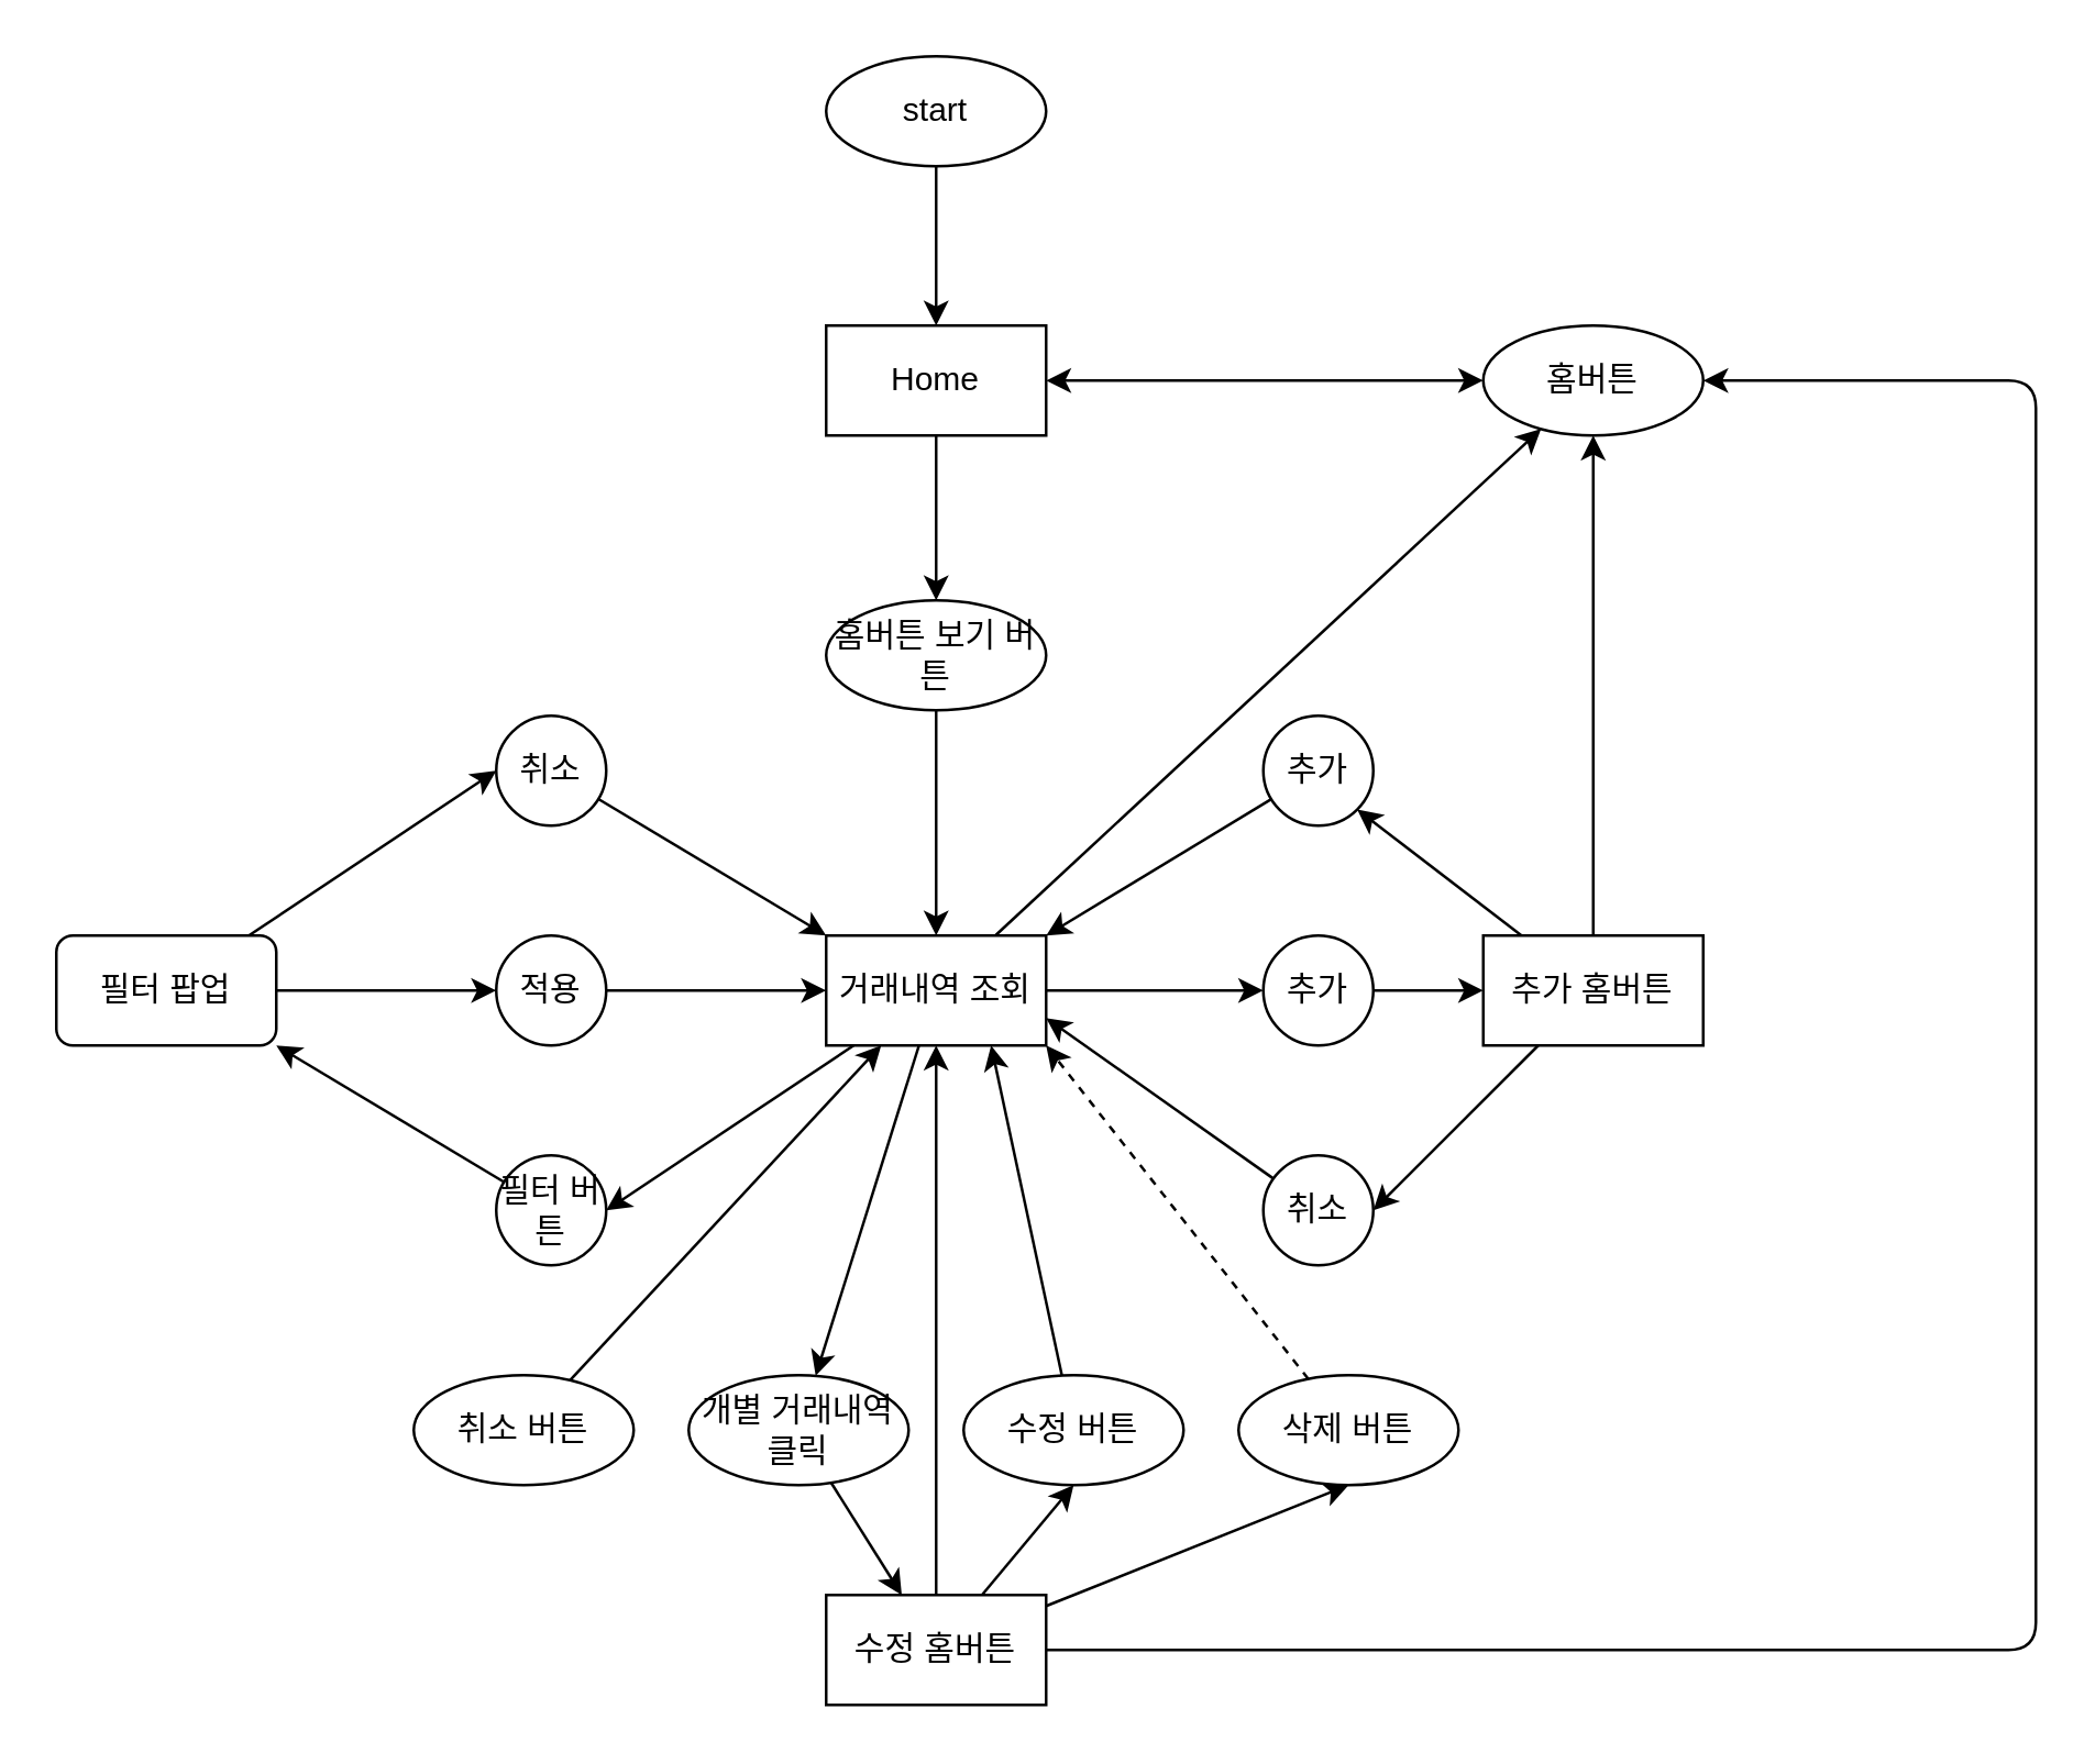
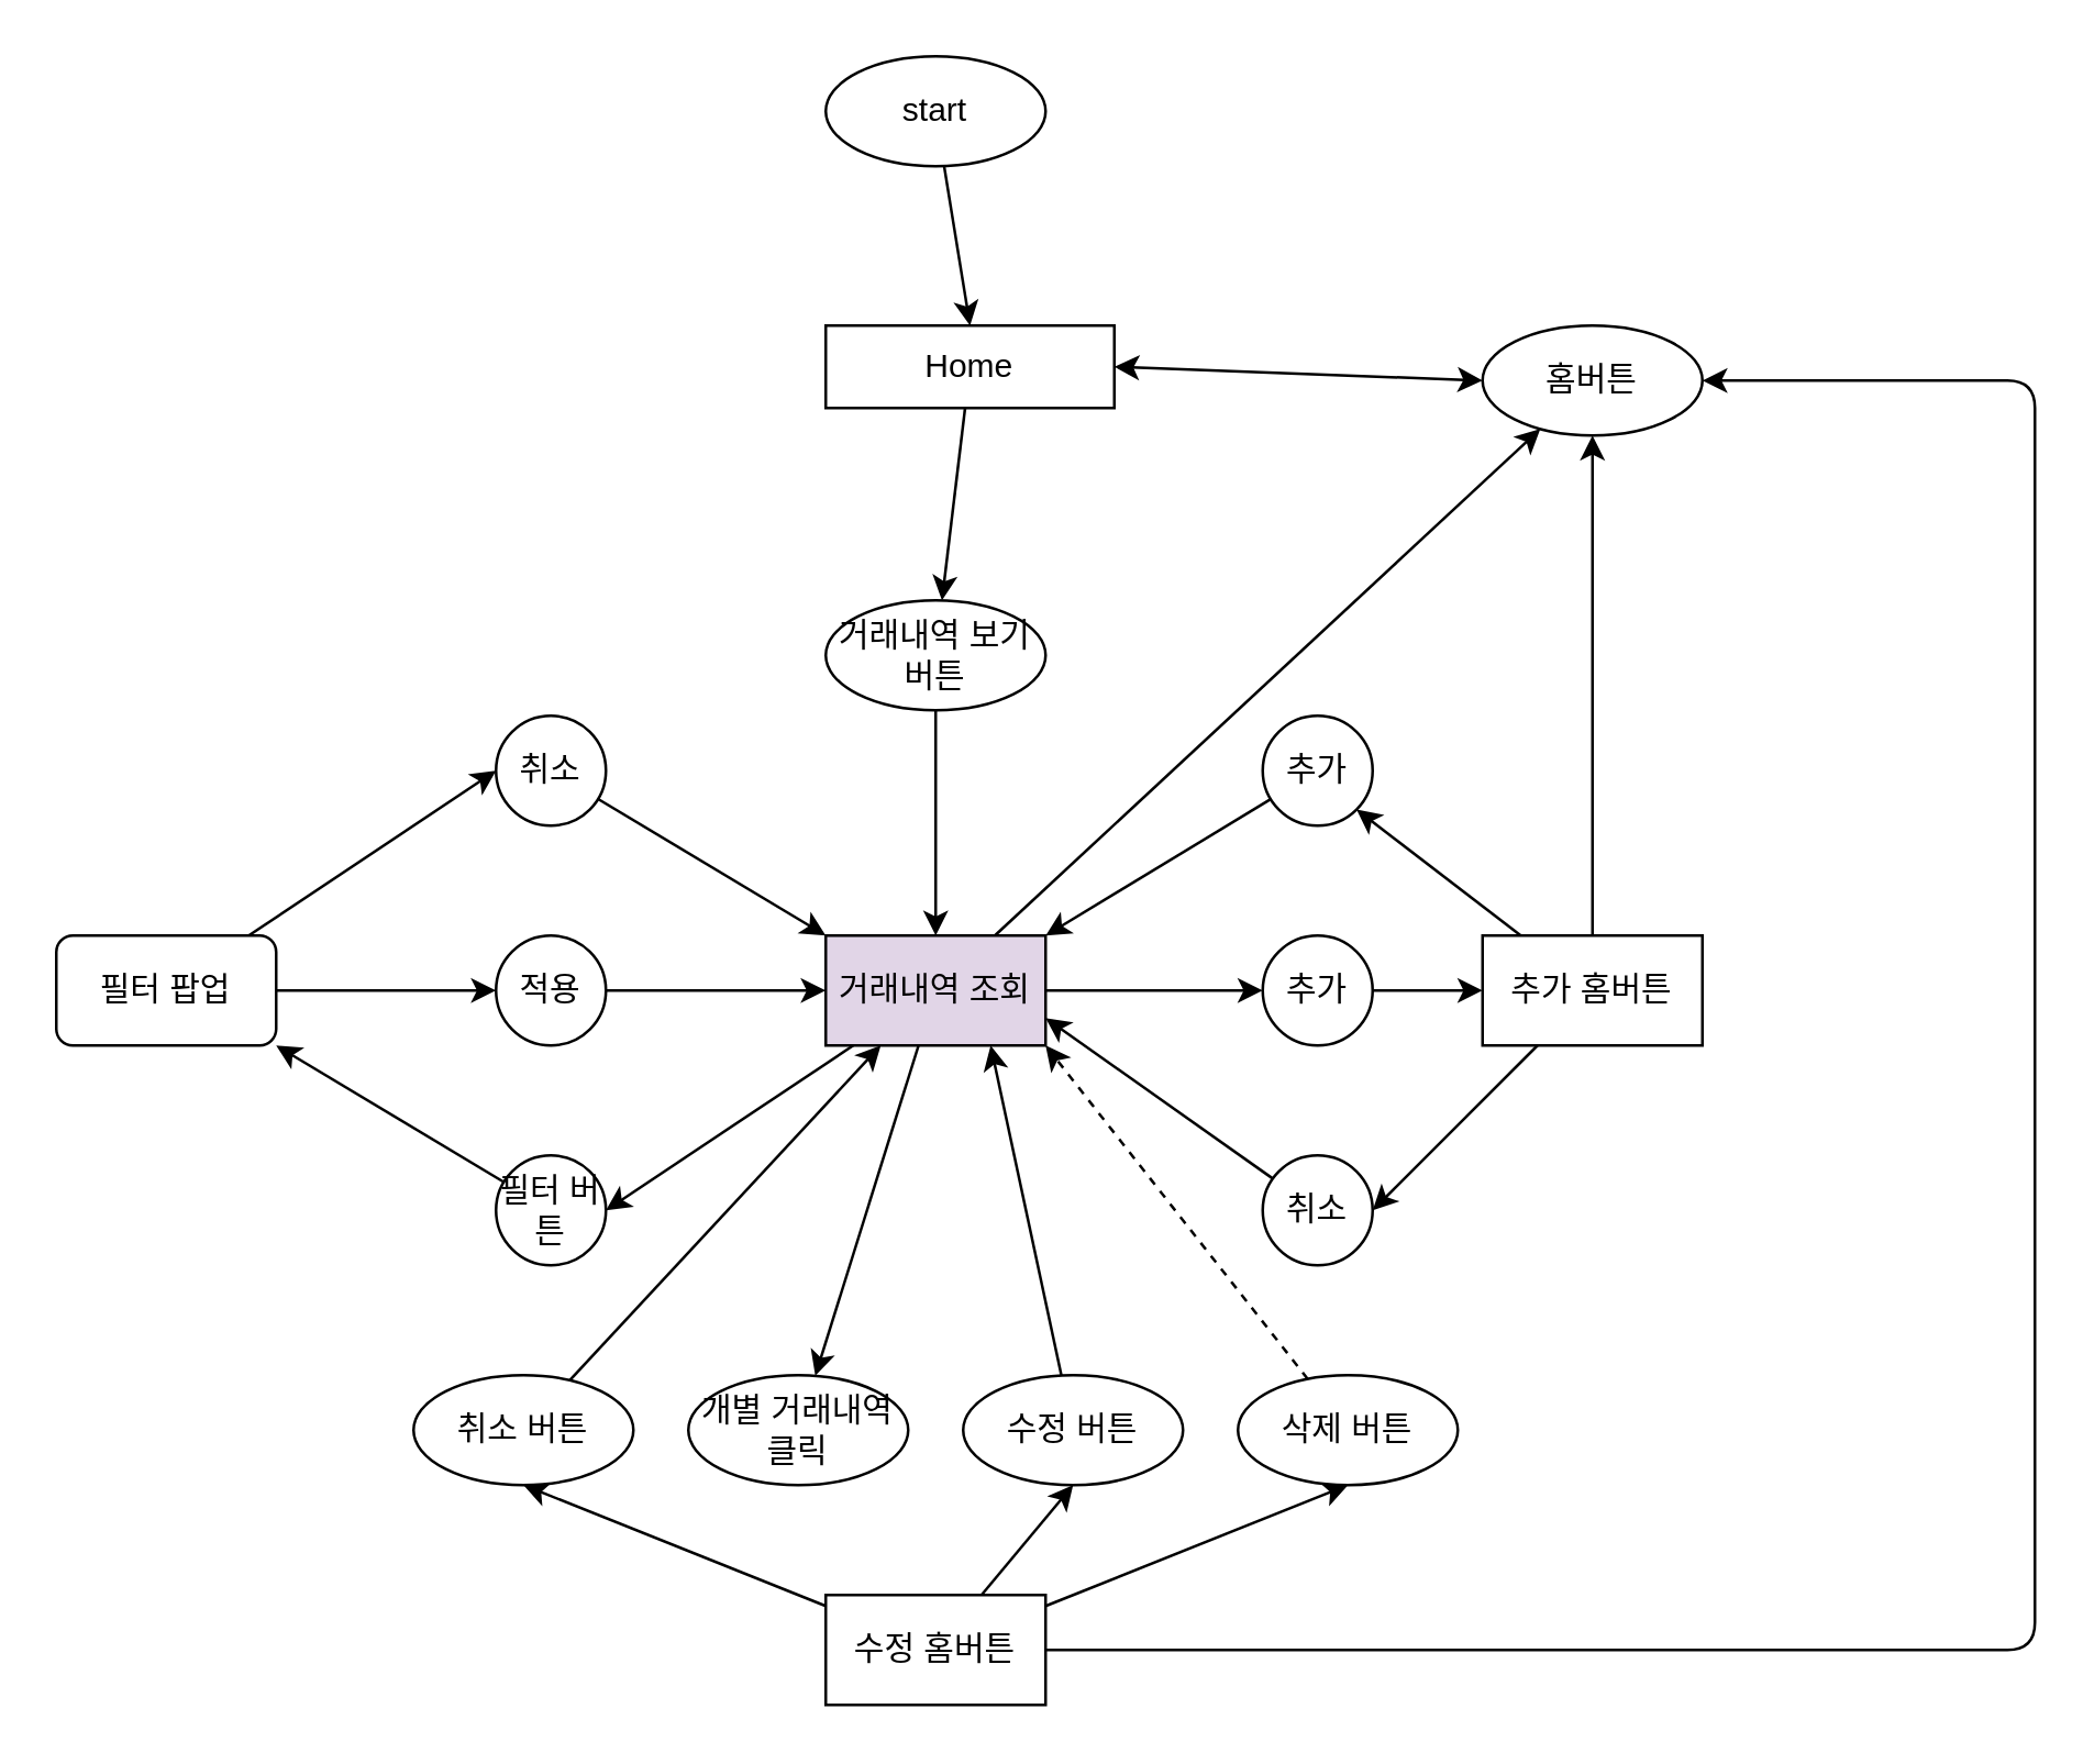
  <mxCell id="0" />
  <mxCell id="1" parent="0" />
  <mxCell id="2" style="edgeStyle=none;html=1;entryX=0.5;entryY=0;entryDx=0;entryDy=0;" edge="1" parent="1" source="3" target="5"><mxGeometry relative="1" as="geometry" /></mxCell>
  <mxCell id="3" value="start" style="ellipse;whiteSpace=wrap;html=1;" vertex="1" parent="1"><mxGeometry x="300" y="20" width="80" height="40" as="geometry" /></mxCell>
  <mxCell id="4" style="edgeStyle=none;html=1;" edge="1" parent="1" source="5" target="7"><mxGeometry relative="1" as="geometry" /></mxCell>
- <mxCell id="5" value="Home" style="rounded=0;whiteSpace=wrap;html=1;" vertex="1" parent="1"><mxGeometry x="300" y="118" width="80" height="40" as="geometry" /></mxCell>
+ <mxCell id="5" value="Home" style="rounded=0;whiteSpace=wrap;html=1;" vertex="1" parent="1"><mxGeometry x="300" y="118" width="105" height="30" as="geometry" /></mxCell>
  <mxCell id="6" style="edgeStyle=none;html=1;entryX=0.5;entryY=0;entryDx=0;entryDy=0;" edge="1" parent="1" source="7" target="12"><mxGeometry relative="1" as="geometry" /></mxCell>
- <mxCell id="7" value="홈버튼 보기 버튼" style="ellipse;whiteSpace=wrap;html=1;" vertex="1" parent="1"><mxGeometry x="300" y="218" width="80" height="40" as="geometry" /></mxCell>
+ <mxCell id="7" value="거래내역 보기 버튼" style="ellipse;whiteSpace=wrap;html=1;" vertex="1" parent="1"><mxGeometry x="300" y="218" width="80" height="40" as="geometry" /></mxCell>
  <mxCell id="8" style="edgeStyle=none;html=1;entryX=1;entryY=0.5;entryDx=0;entryDy=0;" edge="1" parent="1" source="12" target="31"><mxGeometry relative="1" as="geometry" /></mxCell>
  <mxCell id="9" style="edgeStyle=none;html=1;" edge="1" parent="1" source="12" target="24"><mxGeometry relative="1" as="geometry" /></mxCell>
  <mxCell id="10" style="edgeStyle=none;html=1;entryX=0;entryY=0.5;entryDx=0;entryDy=0;" edge="1" parent="1" source="12" target="46"><mxGeometry relative="1" as="geometry" /></mxCell>
  <mxCell id="11" style="edgeStyle=none;html=1;" edge="1" parent="1" source="12" target="22"><mxGeometry relative="1" as="geometry" /></mxCell>
- <mxCell id="12" value="거래내역 조회" style="rounded=0;whiteSpace=wrap;html=1;" vertex="1" parent="1"><mxGeometry x="300" y="340" width="80" height="40" as="geometry" /></mxCell>
- <mxCell id="13" style="edgeStyle=none;html=1;" edge="1" parent="1" source="17" target="12"><mxGeometry relative="1" as="geometry" /></mxCell>
+ <mxCell id="12" value="거래내역 조회" style="rounded=0;whiteSpace=wrap;html=1;fillColor=#e1d5e7;" vertex="1" parent="1"><mxGeometry x="300" y="340" width="80" height="40" as="geometry" /></mxCell>
+ <mxCell id="13" style="edgeStyle=none;html=1;entryX=0.5;entryY=1;entryDx=0;entryDy=0;" edge="1" parent="1" source="17" target="26"><mxGeometry relative="1" as="geometry" /></mxCell>
  <mxCell id="14" style="edgeStyle=none;html=1;entryX=0.5;entryY=1;entryDx=0;entryDy=0;" edge="1" parent="1" source="17" target="39"><mxGeometry relative="1" as="geometry" /></mxCell>
  <mxCell id="15" style="edgeStyle=none;html=1;entryX=0.5;entryY=1;entryDx=0;entryDy=0;" edge="1" parent="1" source="17" target="37"><mxGeometry relative="1" as="geometry" /></mxCell>
  <mxCell id="16" style="edgeStyle=none;html=1;entryX=1;entryY=0.5;entryDx=0;entryDy=0;" edge="1" parent="1" source="17" target="22"><mxGeometry relative="1" as="geometry"><mxPoint x="750" y="520" as="targetPoint" /><Array as="points"><mxPoint x="740" y="600" /><mxPoint x="740" y="138" /></Array></mxGeometry></mxCell>
  <mxCell id="17" value="수정 홈버튼" style="rounded=0;whiteSpace=wrap;html=1;" vertex="1" parent="1"><mxGeometry x="300" y="580" width="80" height="40" as="geometry" /></mxCell>
  <mxCell id="18" style="edgeStyle=none;html=1;entryX=0.5;entryY=1;entryDx=0;entryDy=0;exitX=0.5;exitY=0;exitDx=0;exitDy=0;" edge="1" parent="1" source="21" target="22"><mxGeometry relative="1" as="geometry"><mxPoint x="569" y="270" as="sourcePoint" /></mxGeometry></mxCell>
  <mxCell id="19" style="edgeStyle=none;html=1;entryX=1;entryY=1;entryDx=0;entryDy=0;" edge="1" parent="1" source="21" target="41"><mxGeometry relative="1" as="geometry" /></mxCell>
  <mxCell id="20" style="edgeStyle=none;html=1;entryX=1;entryY=0.5;entryDx=0;entryDy=0;" edge="1" parent="1" source="21" target="44"><mxGeometry relative="1" as="geometry" /></mxCell>
  <mxCell id="21" value="추가 홈버튼" style="rounded=0;whiteSpace=wrap;html=1;" vertex="1" parent="1"><mxGeometry x="539" y="340" width="80" height="40" as="geometry" /></mxCell>
  <mxCell id="22" value="홈버튼" style="ellipse;whiteSpace=wrap;html=1;" vertex="1" parent="1"><mxGeometry x="539" y="118" width="80" height="40" as="geometry" /></mxCell>
- <mxCell id="23" value="" style="edgeStyle=none;html=1;" edge="1" parent="1" source="24" target="17"><mxGeometry relative="1" as="geometry" /></mxCell>
  <mxCell id="24" value="개별 거래내역 클릭" style="ellipse;whiteSpace=wrap;html=1;" vertex="1" parent="1"><mxGeometry x="250" y="500" width="80" height="40" as="geometry" /></mxCell>
  <mxCell id="25" style="edgeStyle=none;html=1;entryX=0.25;entryY=1;entryDx=0;entryDy=0;" edge="1" parent="1" source="26" target="12"><mxGeometry relative="1" as="geometry" /></mxCell>
  <mxCell id="26" value="취소 버튼" style="ellipse;whiteSpace=wrap;html=1;" vertex="1" parent="1"><mxGeometry x="150" y="500" width="80" height="40" as="geometry" /></mxCell>
  <mxCell id="27" style="edgeStyle=none;html=1;entryX=0;entryY=0.5;entryDx=0;entryDy=0;" edge="1" parent="1" source="29" target="33"><mxGeometry relative="1" as="geometry" /></mxCell>
  <mxCell id="28" style="edgeStyle=none;html=1;entryX=0;entryY=0.5;entryDx=0;entryDy=0;" edge="1" parent="1" source="29" target="35"><mxGeometry relative="1" as="geometry" /></mxCell>
  <mxCell id="29" value="필터 팝업" style="rounded=1;whiteSpace=wrap;html=1;" vertex="1" parent="1"><mxGeometry x="20" y="340" width="80" height="40" as="geometry" /></mxCell>
  <mxCell id="30" style="edgeStyle=none;html=1;entryX=1;entryY=1;entryDx=0;entryDy=0;" edge="1" parent="1" source="31" target="29"><mxGeometry relative="1" as="geometry" /></mxCell>
  <mxCell id="31" value="필터 버튼" style="ellipse;whiteSpace=wrap;html=1;" vertex="1" parent="1"><mxGeometry x="180" y="420" width="40" height="40" as="geometry" /></mxCell>
  <mxCell id="32" style="edgeStyle=none;html=1;entryX=0;entryY=0.5;entryDx=0;entryDy=0;" edge="1" parent="1" source="33" target="12"><mxGeometry relative="1" as="geometry" /></mxCell>
  <mxCell id="33" value="적용" style="ellipse;whiteSpace=wrap;html=1;" vertex="1" parent="1"><mxGeometry x="180" y="340" width="40" height="40" as="geometry" /></mxCell>
  <mxCell id="34" style="edgeStyle=none;html=1;entryX=0;entryY=0;entryDx=0;entryDy=0;" edge="1" parent="1" source="35" target="12"><mxGeometry relative="1" as="geometry" /></mxCell>
  <mxCell id="35" value="취소" style="ellipse;whiteSpace=wrap;html=1;" vertex="1" parent="1"><mxGeometry x="180" y="260" width="40" height="40" as="geometry" /></mxCell>
  <mxCell id="36" style="edgeStyle=none;html=1;entryX=0.75;entryY=1;entryDx=0;entryDy=0;" edge="1" parent="1" source="37" target="12"><mxGeometry relative="1" as="geometry" /></mxCell>
  <mxCell id="37" value="수정 버튼" style="ellipse;whiteSpace=wrap;html=1;" vertex="1" parent="1"><mxGeometry x="350" y="500" width="80" height="40" as="geometry" /></mxCell>
  <mxCell id="38" style="edgeStyle=none;html=1;entryX=1;entryY=1;entryDx=0;entryDy=0;dashed=1;" edge="1" parent="1" source="39" target="12"><mxGeometry relative="1" as="geometry" /></mxCell>
  <mxCell id="39" value="삭제 버튼" style="ellipse;whiteSpace=wrap;html=1;" vertex="1" parent="1"><mxGeometry x="450" y="500" width="80" height="40" as="geometry" /></mxCell>
  <mxCell id="40" style="edgeStyle=none;html=1;entryX=1;entryY=0;entryDx=0;entryDy=0;" edge="1" parent="1" source="41" target="12"><mxGeometry relative="1" as="geometry" /></mxCell>
  <mxCell id="41" value="추가" style="ellipse;whiteSpace=wrap;html=1;" vertex="1" parent="1"><mxGeometry x="459" y="260" width="40" height="40" as="geometry" /></mxCell>
  <mxCell id="42" value="" style="endArrow=classic;startArrow=classic;html=1;exitX=1;exitY=0.5;exitDx=0;exitDy=0;entryX=0;entryY=0.5;entryDx=0;entryDy=0;" edge="1" parent="1" source="5" target="22"><mxGeometry width="50" height="50" relative="1" as="geometry"><mxPoint x="340" y="290" as="sourcePoint" /><mxPoint x="390" y="240" as="targetPoint" /></mxGeometry></mxCell>
  <mxCell id="43" style="edgeStyle=none;html=1;entryX=1;entryY=0.75;entryDx=0;entryDy=0;" edge="1" parent="1" source="44" target="12"><mxGeometry relative="1" as="geometry" /></mxCell>
  <mxCell id="44" value="취소" style="ellipse;whiteSpace=wrap;html=1;" vertex="1" parent="1"><mxGeometry x="459" y="420" width="40" height="40" as="geometry" /></mxCell>
  <mxCell id="45" style="edgeStyle=none;html=1;" edge="1" parent="1" source="46" target="21"><mxGeometry relative="1" as="geometry" /></mxCell>
  <mxCell id="46" value="추가" style="ellipse;whiteSpace=wrap;html=1;" vertex="1" parent="1"><mxGeometry x="459" y="340" width="40" height="40" as="geometry" /></mxCell>
